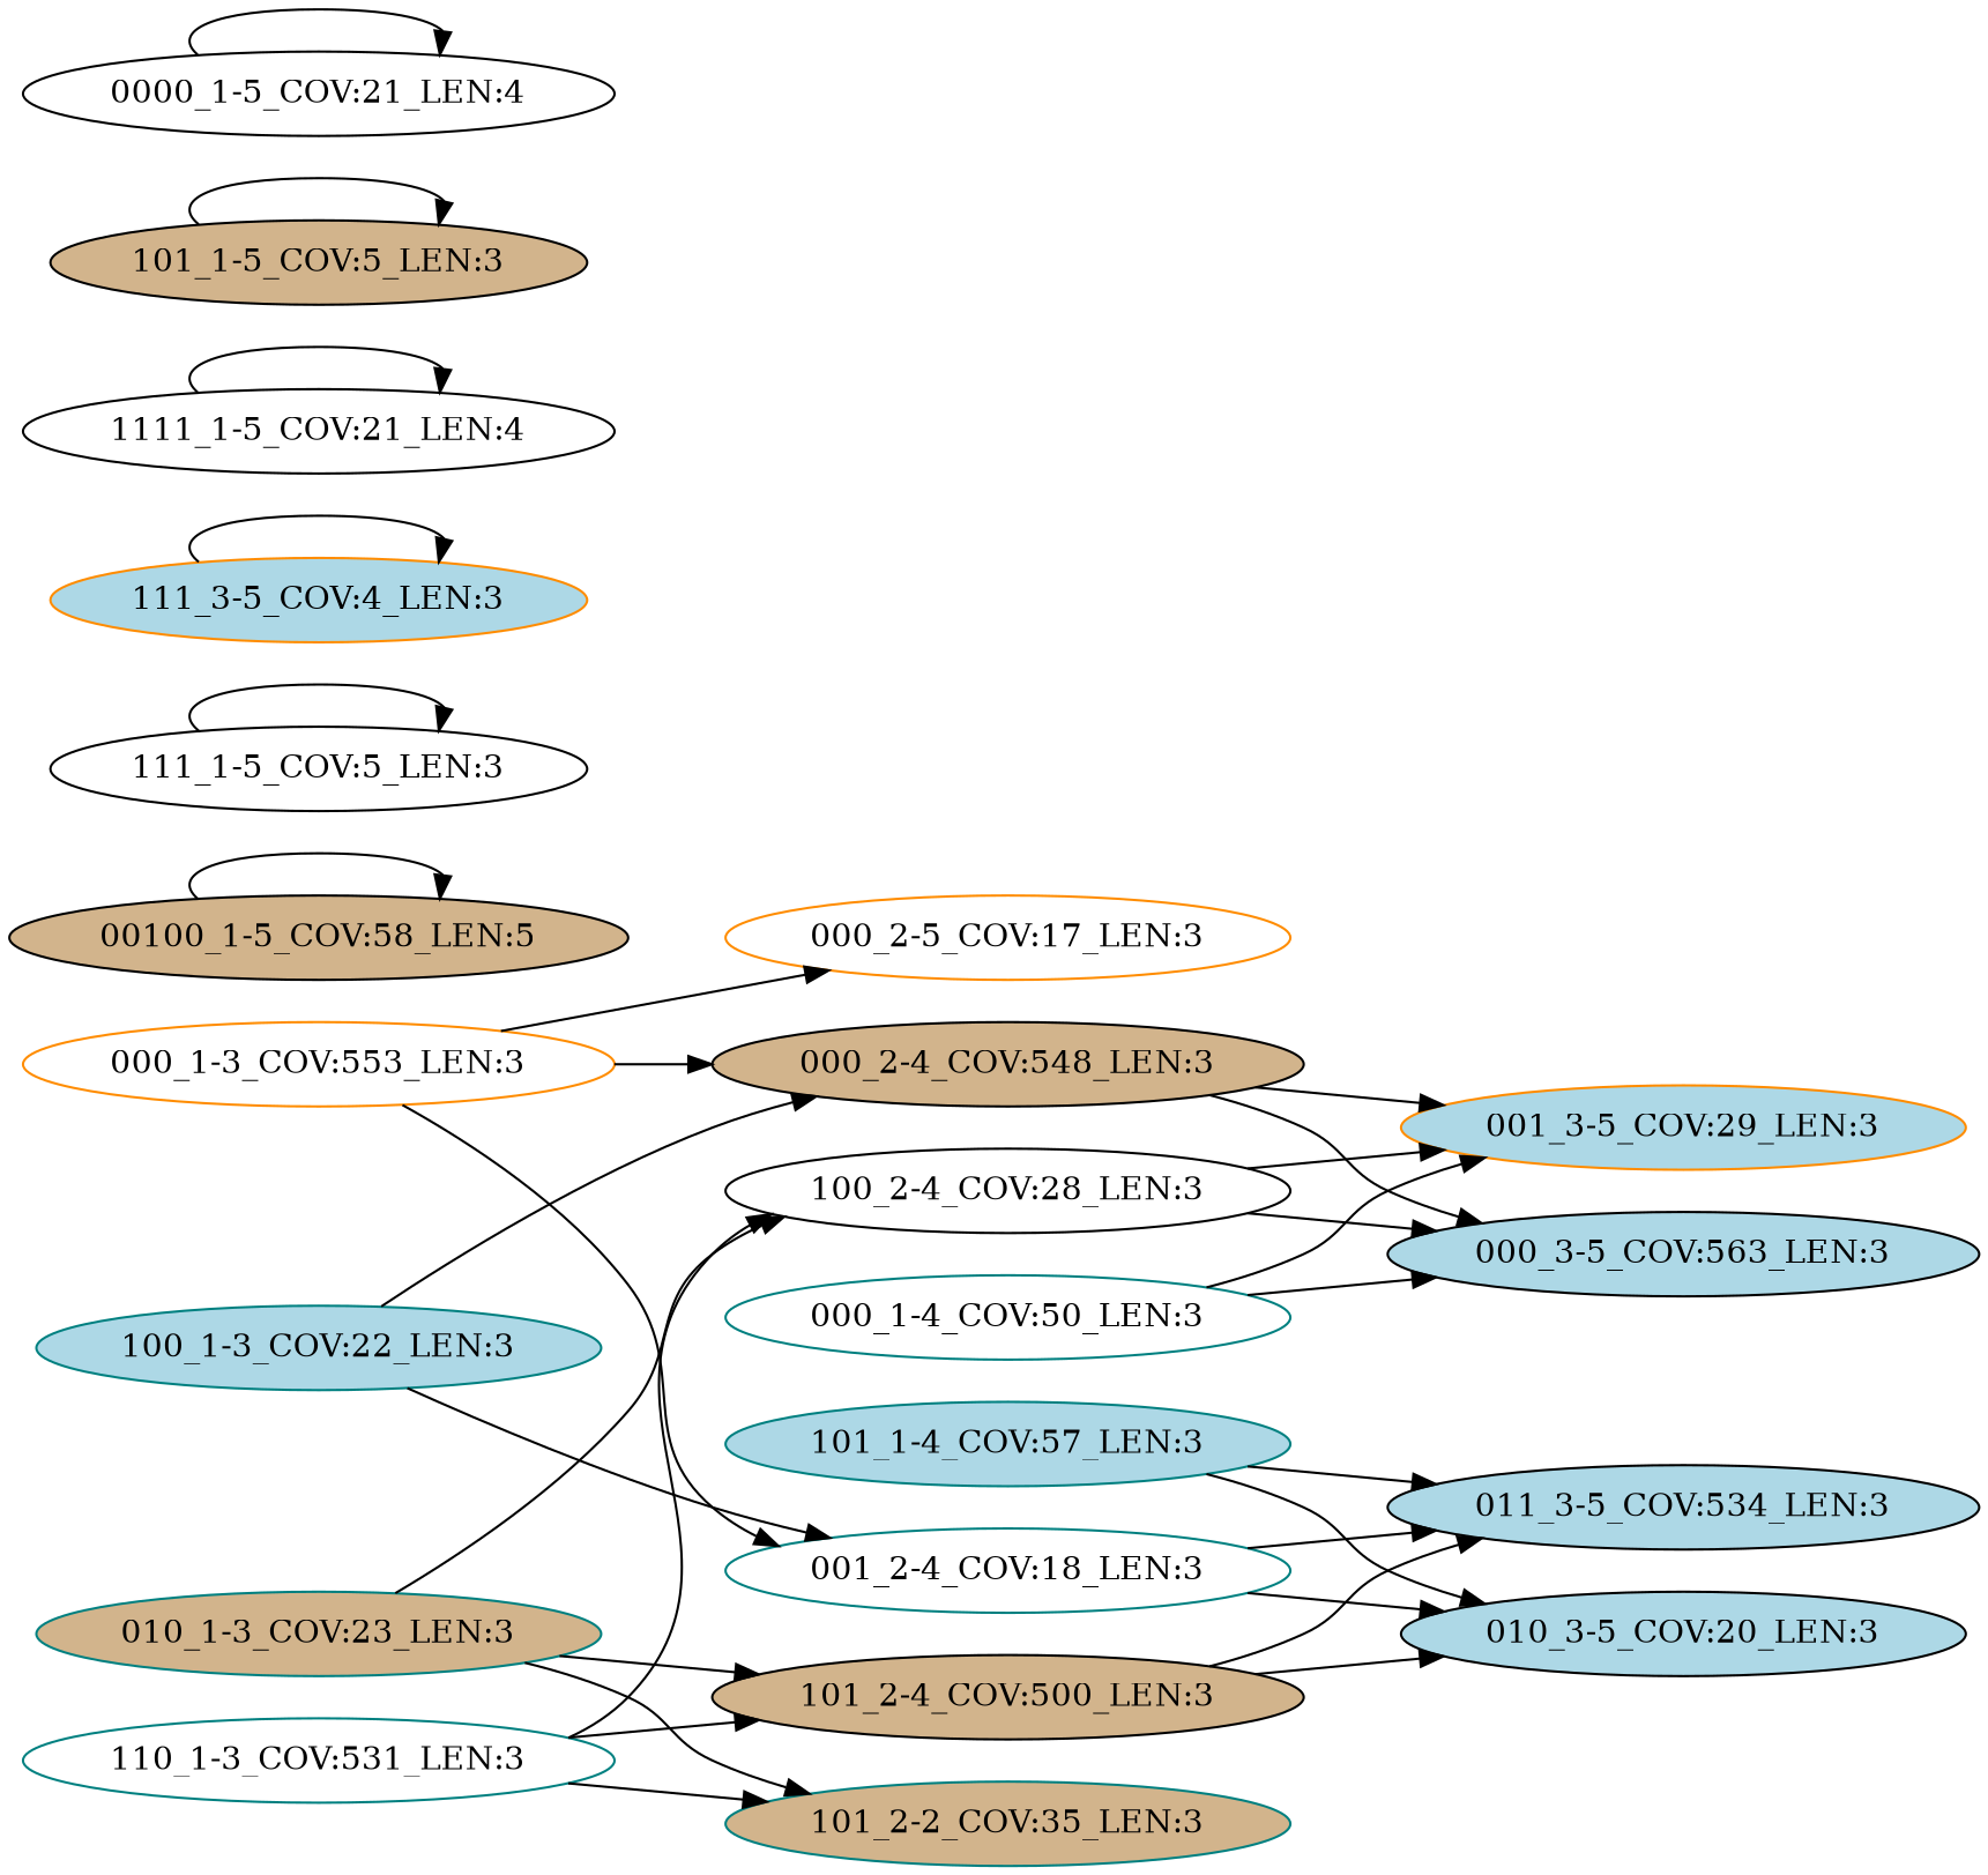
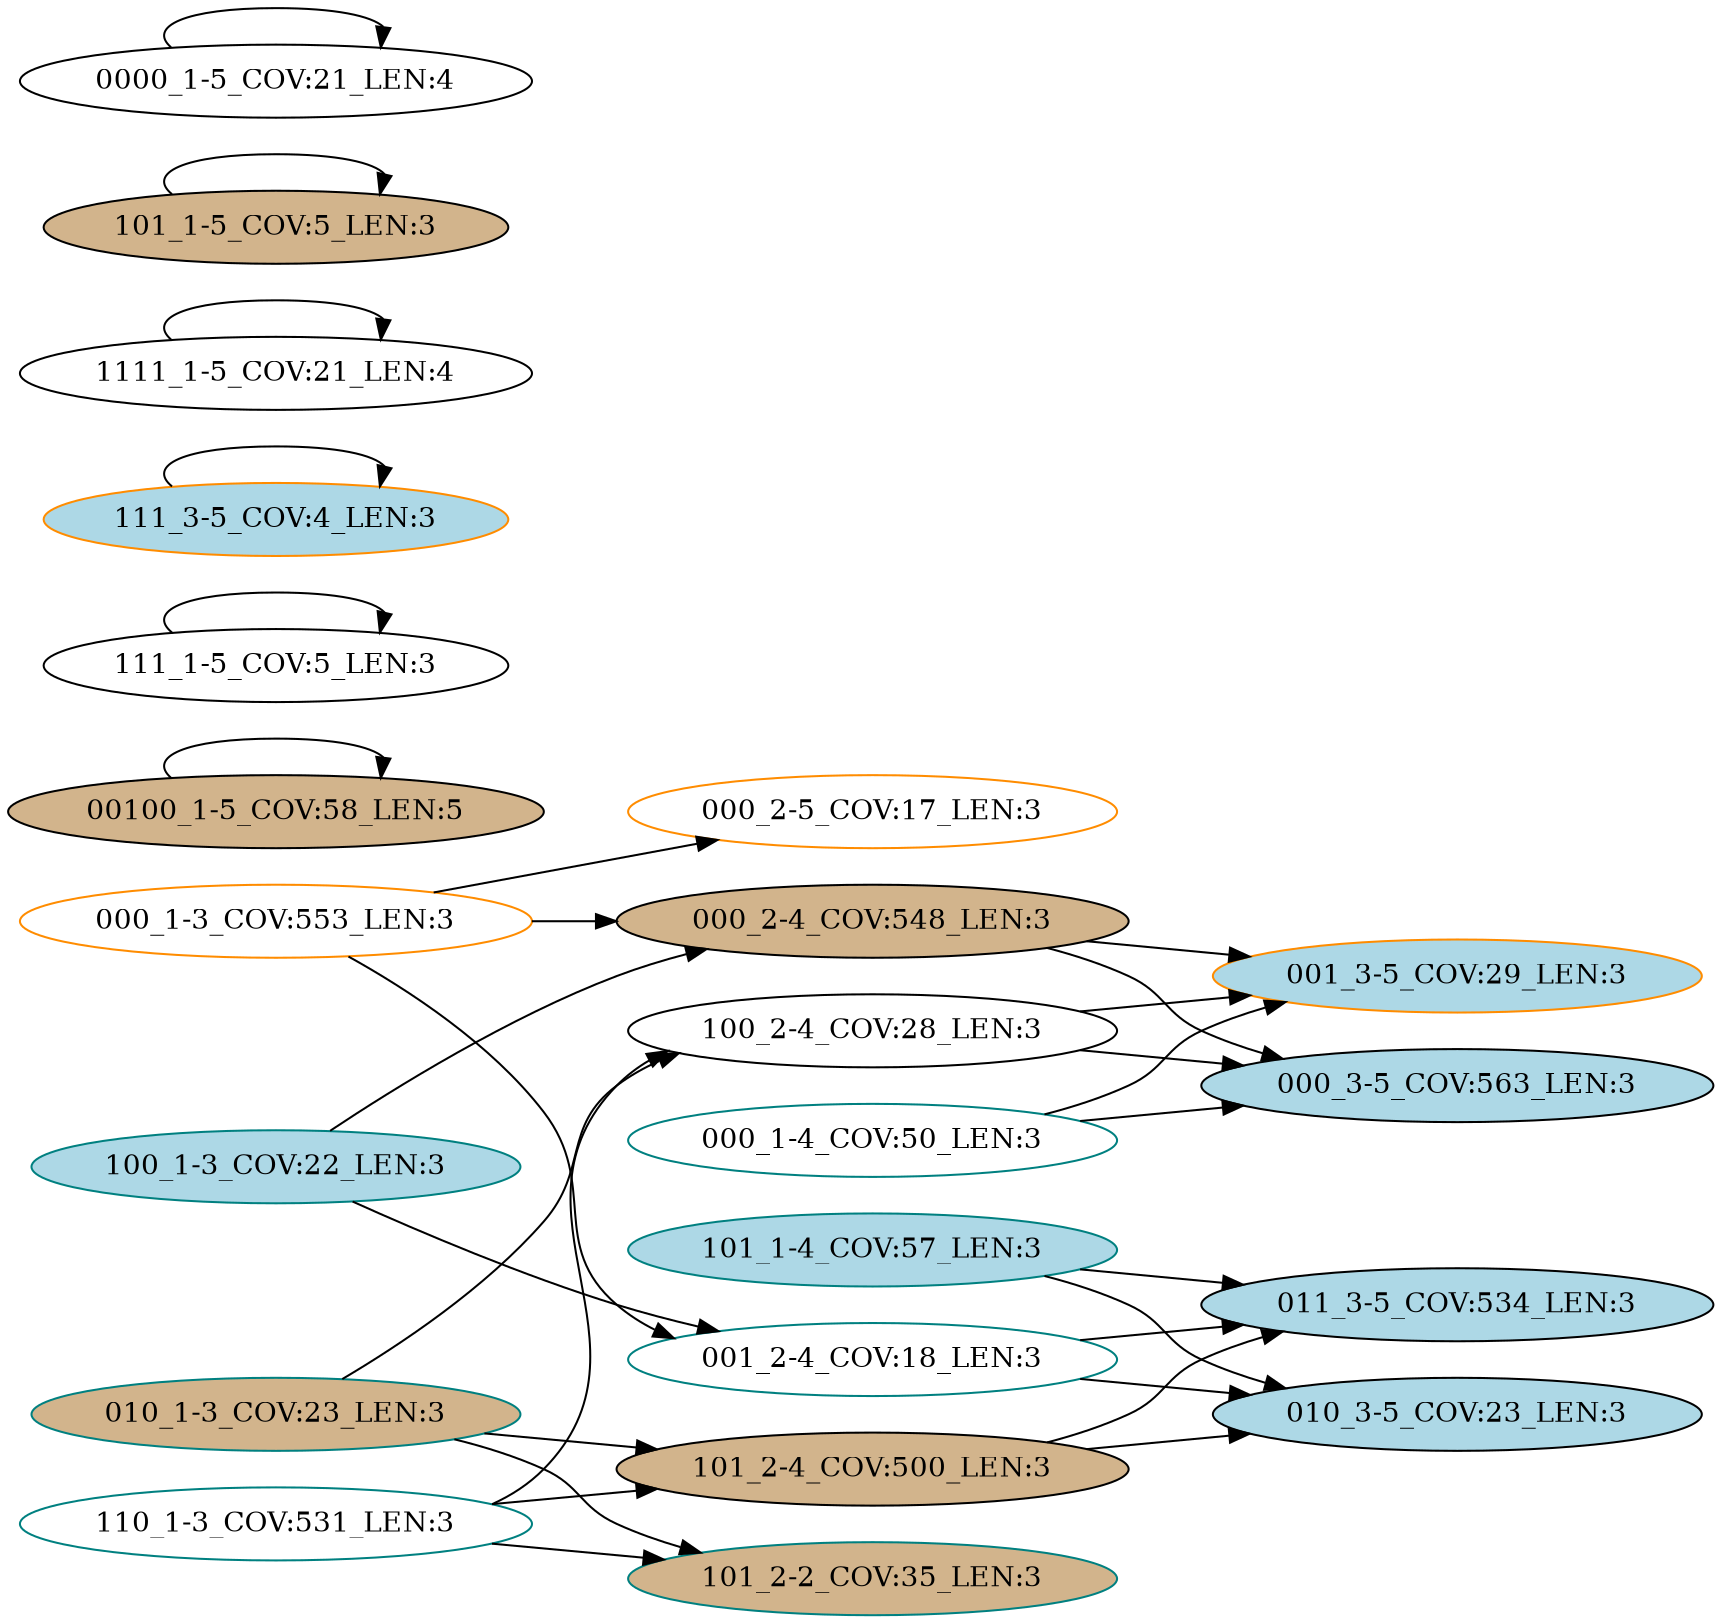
  digraph {
    rankdir=LR
    node [color=black fillcolor=white style=filled]
    "000_2-4_COV:548_LEN:3" [fillcolor=tan]
    "000_3-5_COV:563_LEN:3" [fillcolor=lightblue]
    "001_3-5_COV:29_LEN:3" [color=darkorange fillcolor=lightblue]
    "00100_1-5_COV:58_LEN:5" [fillcolor=tan]
    "111_1-5_COV:5_LEN:3"
    "110_1-3_COV:531_LEN:3" [color=teal]
    n7 [color=teal fillcolor=tan label="101_2-2_COV:35_LEN:3"]
    "100_2-4_COV:28_LEN:3"
    "101_2-4_COV:500_LEN:3" [fillcolor=tan]
-   "010_3-5_COV:20_LEN:3" [fillcolor=lightblue]
+   "010_3-5_COV:20_LEN:3" [fillcolor=lightblue label="010_3-5_COV:23_LEN:3"]
    "011_3-5_COV:534_LEN:3" [fillcolor=lightblue]
    "000_1-3_COV:553_LEN:3" [color=darkorange]
    "001_2-4_COV:18_LEN:3" [color=teal]
    "000_2-5_COV:17_LEN:3" [color=darkorange]
    "101_1-4_COV:57_LEN:3" [color=teal fillcolor=lightblue]
    "000_1-4_COV:50_LEN:3" [color=teal]
    "111_3-5_COV:4_LEN:3" [color=darkorange fillcolor=lightblue]
    "1111_1-5_COV:21_LEN:4"
    "101_1-5_COV:5_LEN:3" [fillcolor=tan]
    "100_1-3_COV:22_LEN:3" [color=teal fillcolor=lightblue]
    "010_1-3_COV:23_LEN:3" [color=teal fillcolor=tan]
    "0000_1-5_COV:21_LEN:4"
    "000_2-4_COV:548_LEN:3" -> "000_3-5_COV:563_LEN:3"
    "000_2-4_COV:548_LEN:3" -> "001_3-5_COV:29_LEN:3"
    "00100_1-5_COV:58_LEN:5" -> "00100_1-5_COV:58_LEN:5"
    "111_1-5_COV:5_LEN:3" -> "111_1-5_COV:5_LEN:3"
    "110_1-3_COV:531_LEN:3" -> n7
    "110_1-3_COV:531_LEN:3" -> "100_2-4_COV:28_LEN:3"
    "110_1-3_COV:531_LEN:3" -> "101_2-4_COV:500_LEN:3"
    "100_2-4_COV:28_LEN:3" -> "000_3-5_COV:563_LEN:3"
    "100_2-4_COV:28_LEN:3" -> "001_3-5_COV:29_LEN:3"
    "101_2-4_COV:500_LEN:3" -> "010_3-5_COV:20_LEN:3"
    "101_2-4_COV:500_LEN:3" -> "011_3-5_COV:534_LEN:3"
    "000_1-3_COV:553_LEN:3" -> "000_2-4_COV:548_LEN:3"
    "000_1-3_COV:553_LEN:3" -> "001_2-4_COV:18_LEN:3"
    "000_1-3_COV:553_LEN:3" -> "000_2-5_COV:17_LEN:3"
    "001_2-4_COV:18_LEN:3" -> "010_3-5_COV:20_LEN:3"
    "001_2-4_COV:18_LEN:3" -> "011_3-5_COV:534_LEN:3"
    "101_1-4_COV:57_LEN:3" -> "010_3-5_COV:20_LEN:3"
    "101_1-4_COV:57_LEN:3" -> "011_3-5_COV:534_LEN:3"
    "000_1-4_COV:50_LEN:3" -> "000_3-5_COV:563_LEN:3"
    "000_1-4_COV:50_LEN:3" -> "001_3-5_COV:29_LEN:3"
    "111_3-5_COV:4_LEN:3" -> "111_3-5_COV:4_LEN:3"
    "1111_1-5_COV:21_LEN:4" -> "1111_1-5_COV:21_LEN:4"
    "101_1-5_COV:5_LEN:3" -> "101_1-5_COV:5_LEN:3"
    "100_1-3_COV:22_LEN:3" -> "000_2-4_COV:548_LEN:3"
    "100_1-3_COV:22_LEN:3" -> "001_2-4_COV:18_LEN:3"
    "010_1-3_COV:23_LEN:3" -> n7
    "010_1-3_COV:23_LEN:3" -> "100_2-4_COV:28_LEN:3"
    "010_1-3_COV:23_LEN:3" -> "101_2-4_COV:500_LEN:3"
    "0000_1-5_COV:21_LEN:4" -> "0000_1-5_COV:21_LEN:4"
  }
